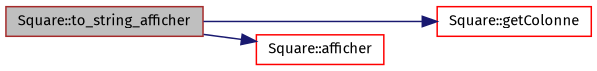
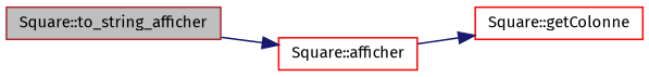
  digraph {
    fontname="Fira Sans"
    rankdir=LR
    node [color=red fillcolor=white fontname="Fira Sans" fontsize=10 shape=record style=filled]
    edge [color=midnightblue fontname="Fira Sans" fontsize=10 labelfontname=Helvetica labelfontsize=10 style=solid]
    n1 [color=brown fillcolor=grey75 fontcolor=black height=0.2 label="Square::to_string_afficher" width=0.4]
    n2 [height=0.2 label="Square::getColonne" width=0.4]
    n3 [height=0.2 label="Square::afficher" width=0.4]
-   n1 -> n2
+   n3 -> n2
    n1 -> n3
  }
